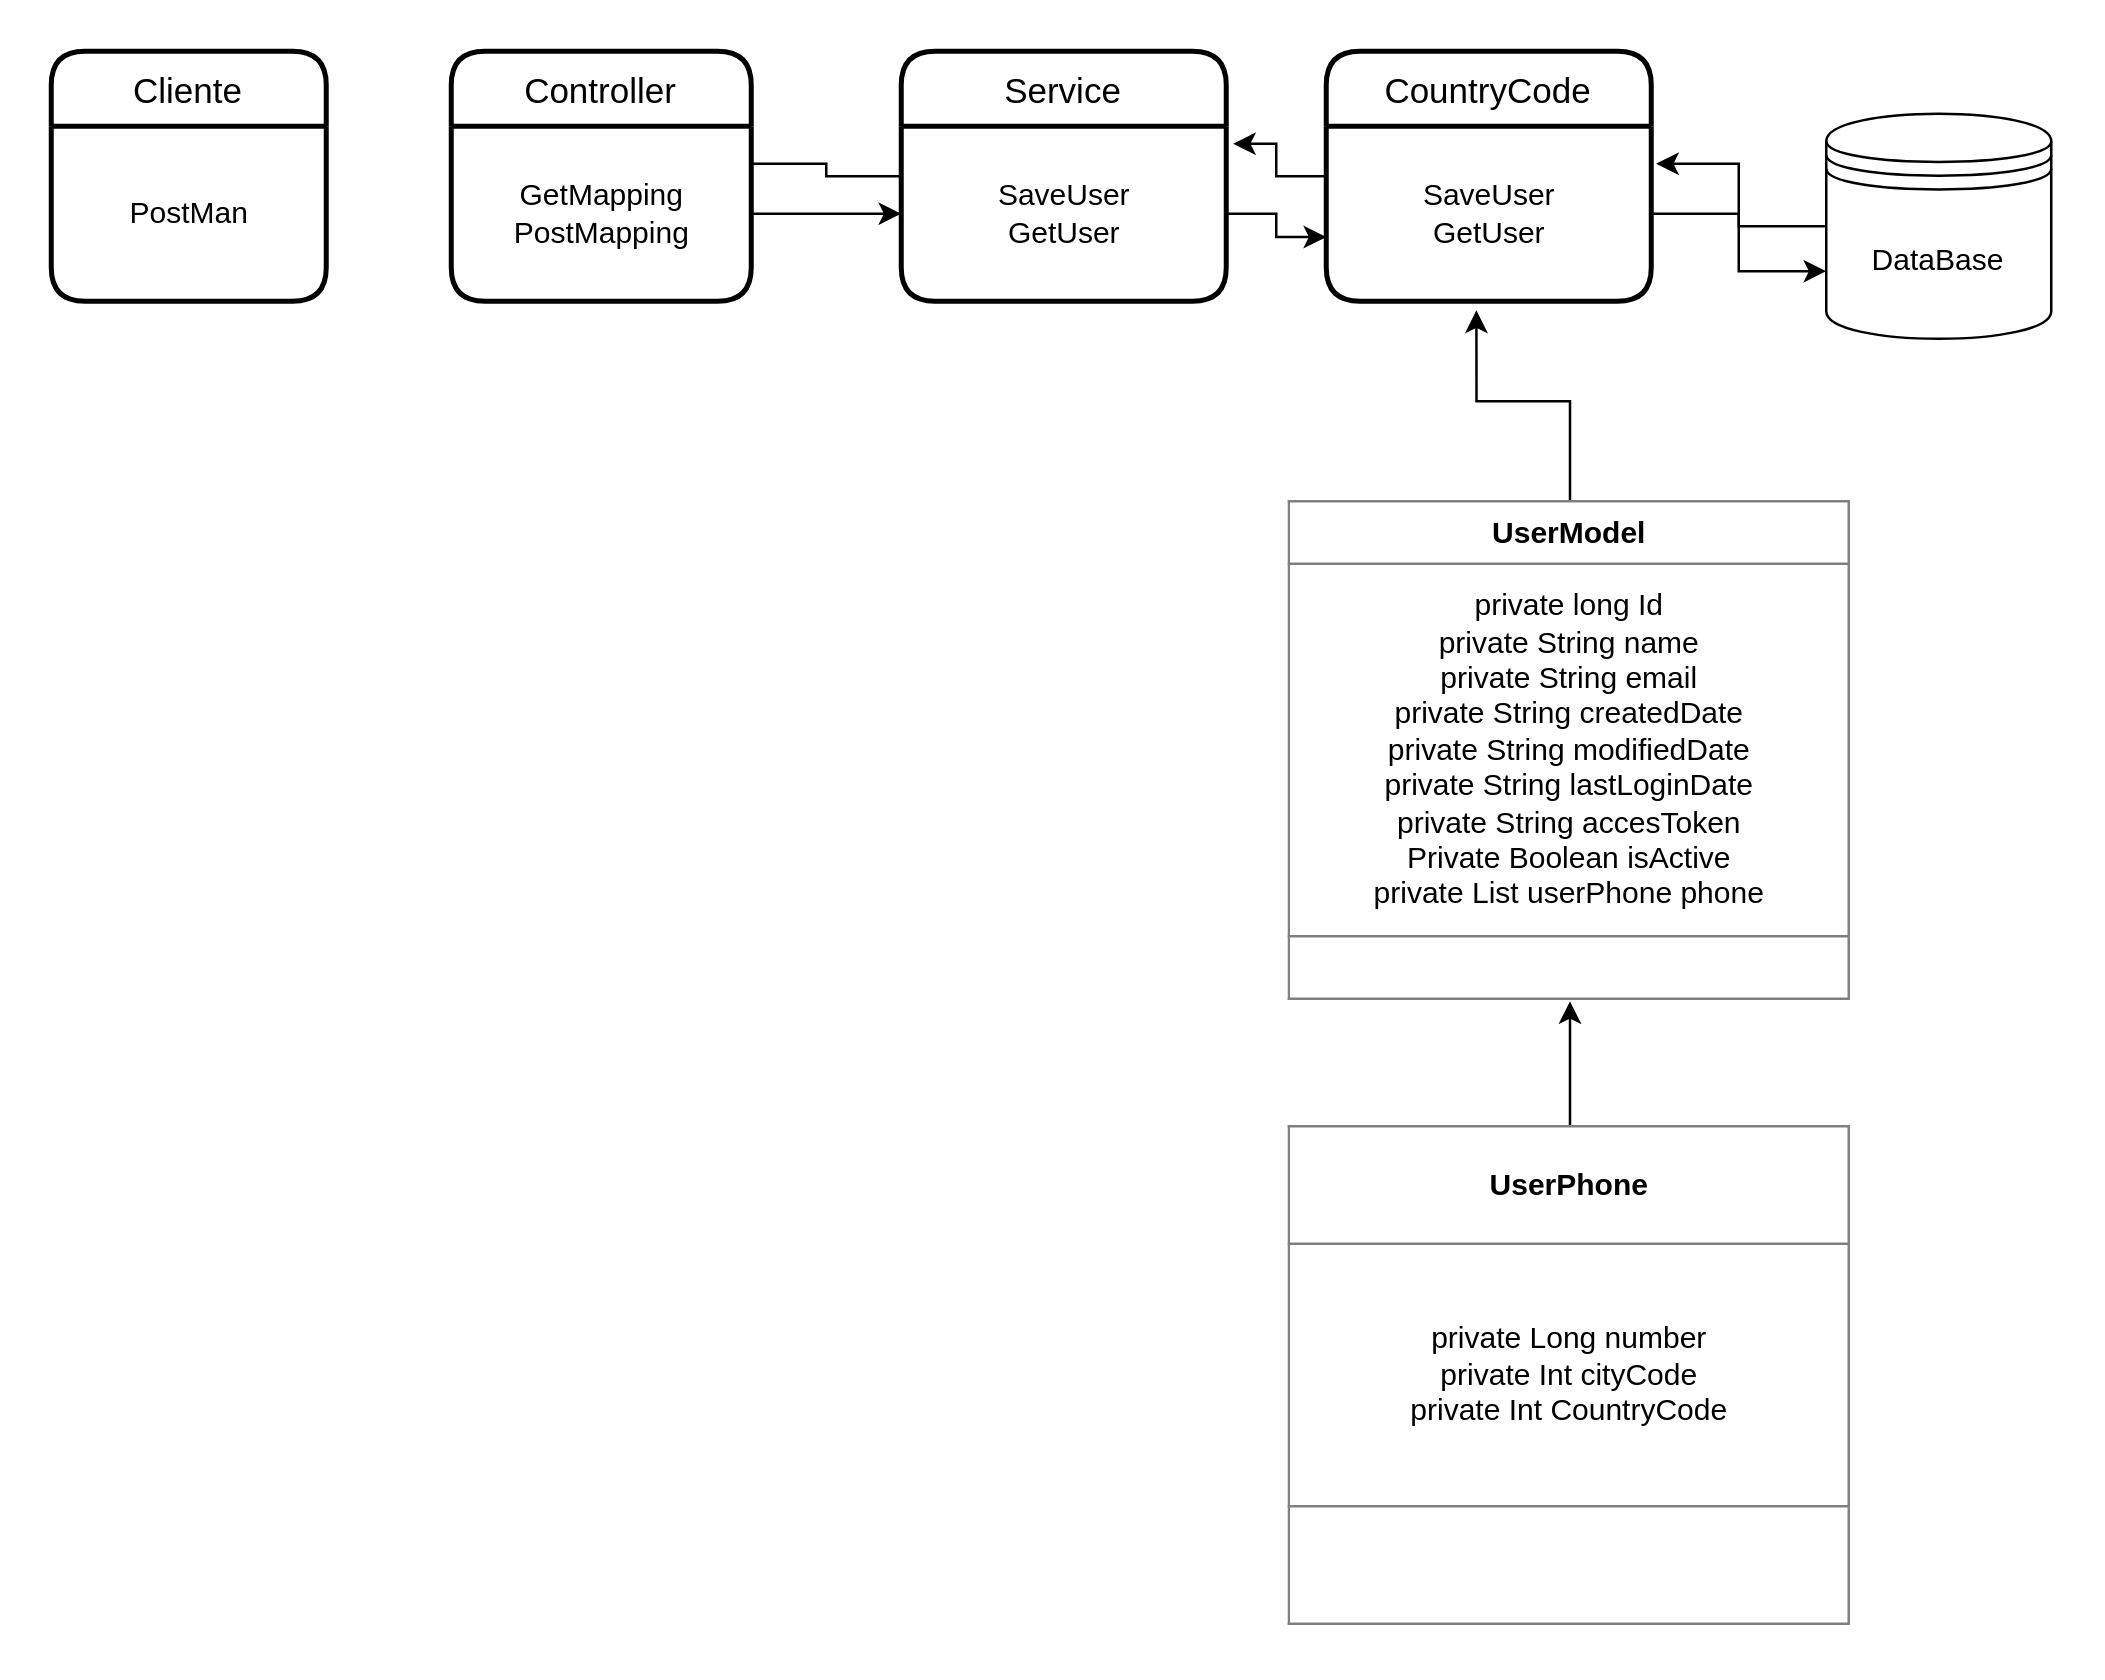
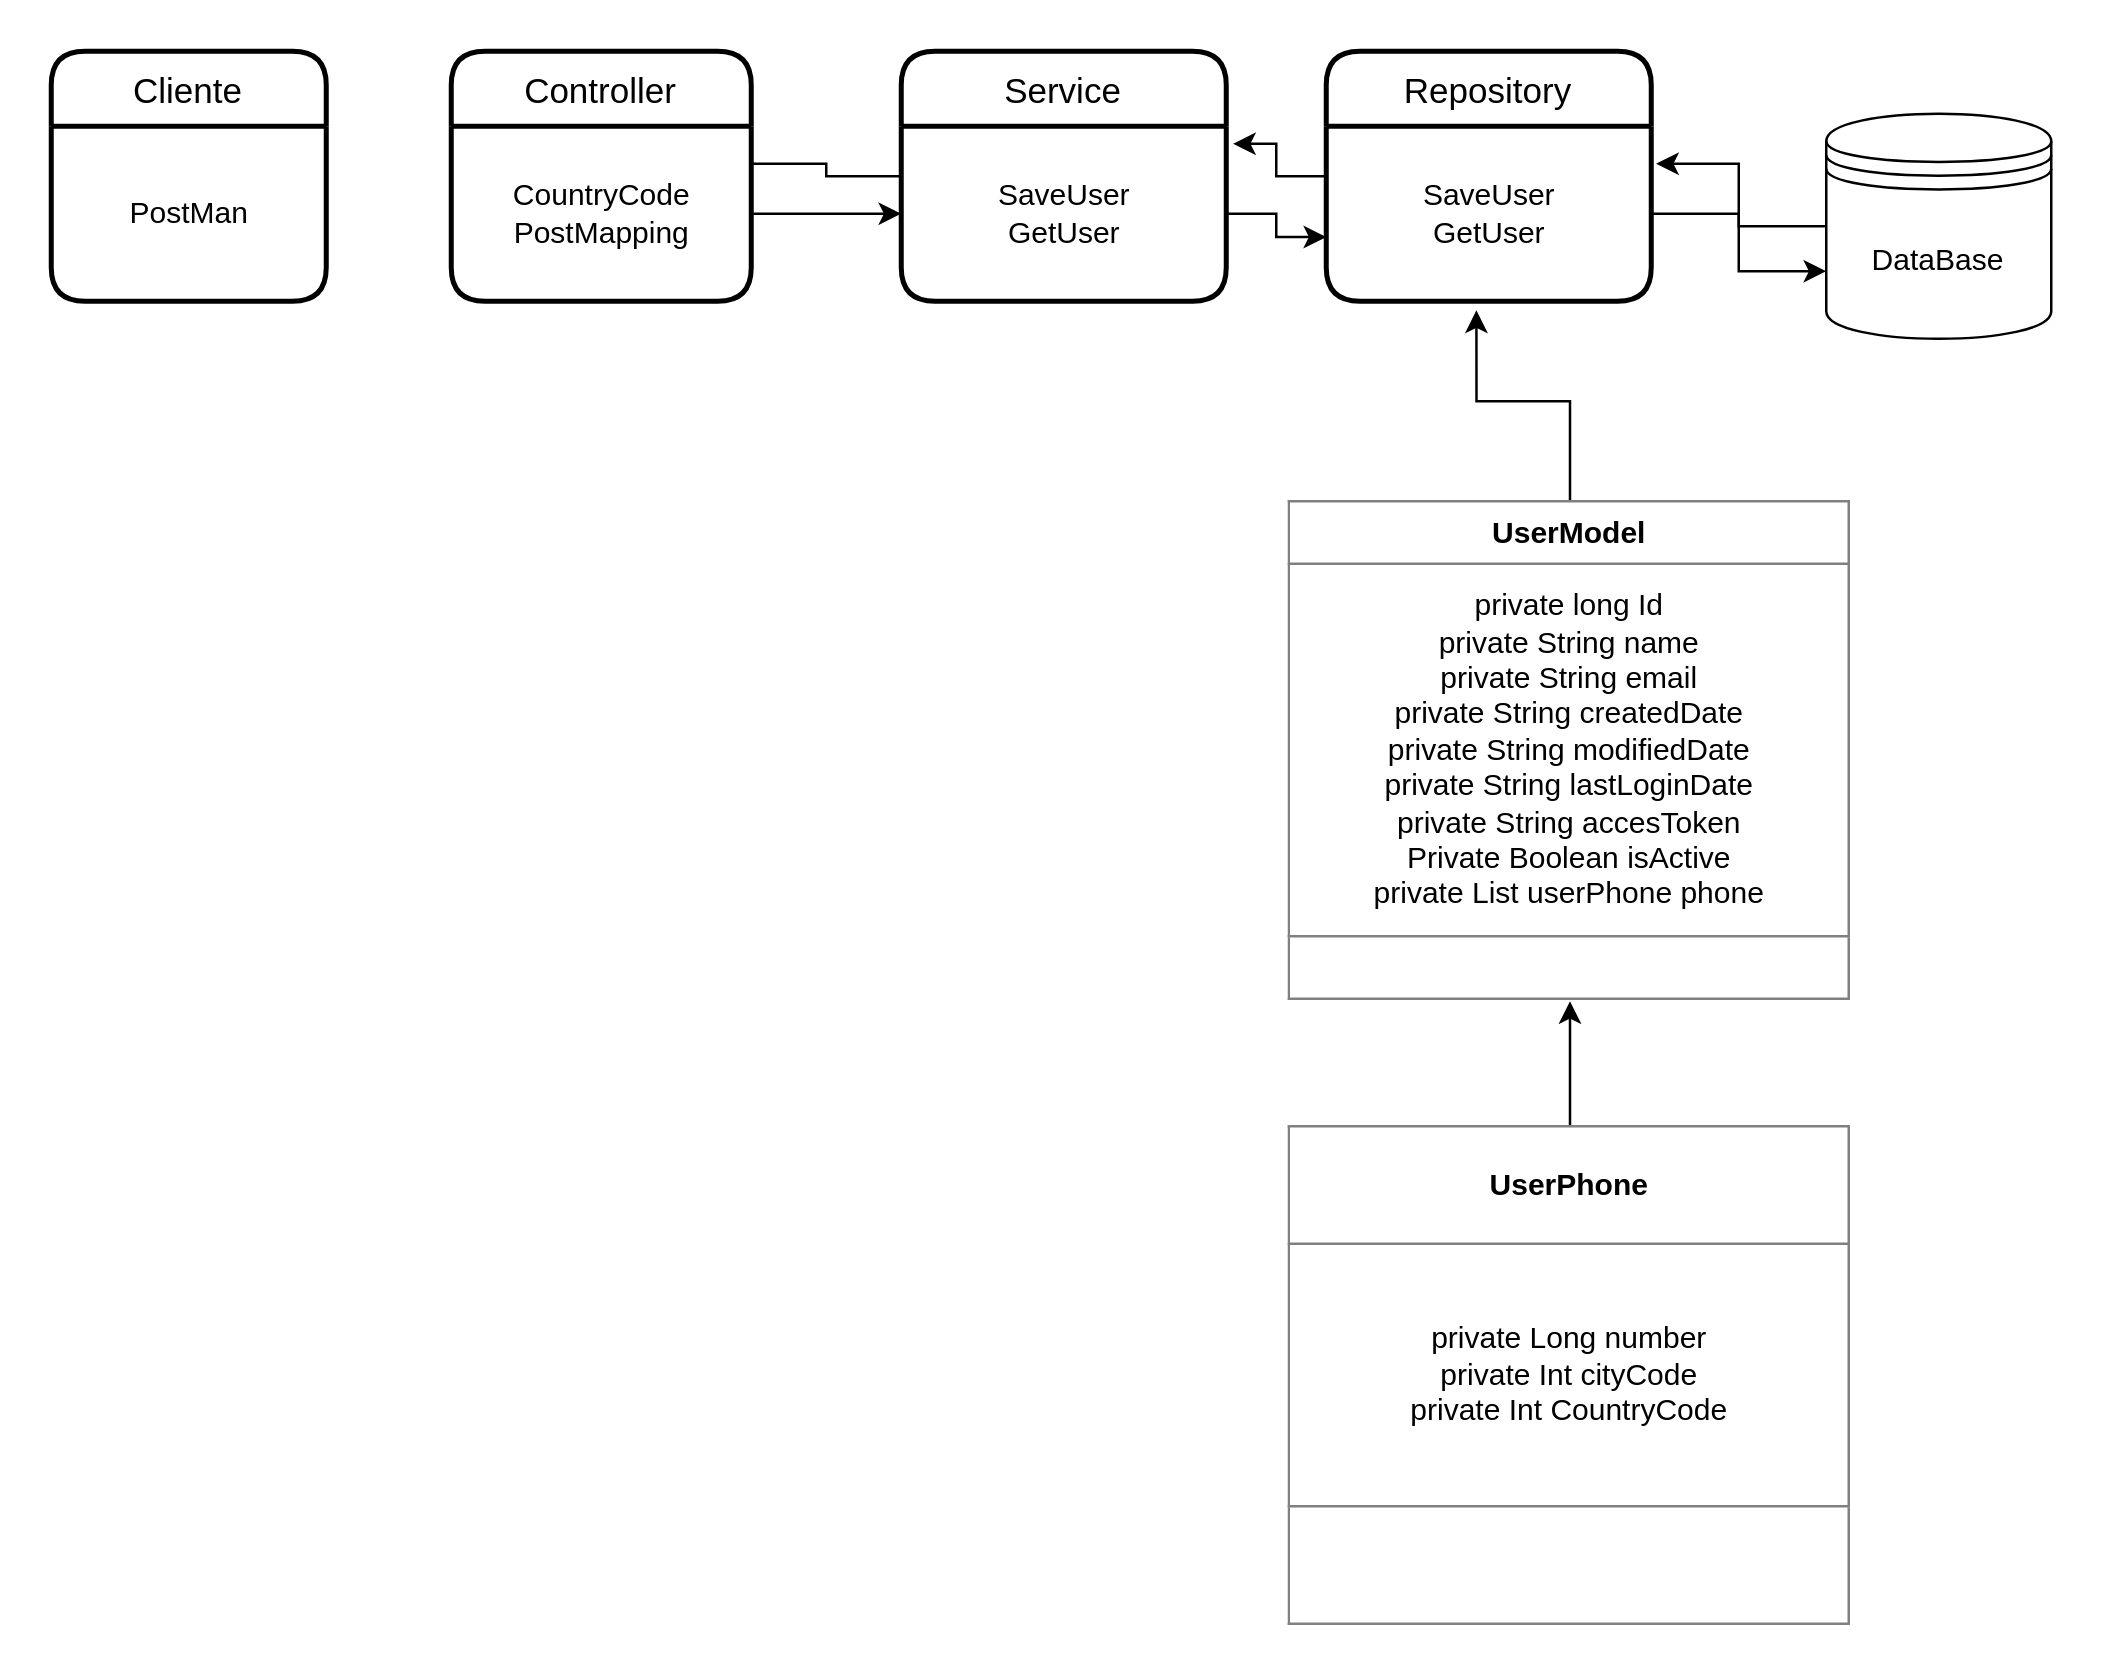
  <mxCell id="0" />
  <mxCell id="1" parent="0" />
  <mxCell id="2" value="Cliente" style="swimlane;childLayout=stackLayout;horizontal=1;startSize=30;horizontalStack=0;rounded=1;fontSize=14;fontStyle=0;strokeWidth=2;resizeParent=0;resizeLast=1;shadow=0;dashed=0;align=center;" vertex="1" parent="1"><mxGeometry x="20" y="20" width="110" height="100" as="geometry" /></mxCell>
  <mxCell id="3" value="PostMan" style="text;html=1;align=center;verticalAlign=middle;resizable=0;points=[];autosize=1;" vertex="1" parent="2"><mxGeometry y="30" width="110" height="70" as="geometry" /></mxCell>
  <mxCell id="4" value="Controller" style="swimlane;childLayout=stackLayout;horizontal=1;startSize=30;horizontalStack=0;rounded=1;fontSize=14;fontStyle=0;strokeWidth=2;resizeParent=0;resizeLast=1;shadow=0;dashed=0;align=center;" vertex="1" parent="1"><mxGeometry x="180" y="20" width="120" height="100" as="geometry" /></mxCell>
- <mxCell id="5" value="GetMapping&lt;br&gt;PostMapping&lt;br&gt;" style="text;html=1;align=center;verticalAlign=middle;resizable=0;points=[];autosize=1;" vertex="1" parent="4"><mxGeometry y="30" width="120" height="70" as="geometry" /></mxCell>
+ <mxCell id="5" value="CountryCode&lt;br&gt;PostMapping&lt;br&gt;" style="text;html=1;align=center;verticalAlign=middle;resizable=0;points=[];autosize=1;" vertex="1" parent="4"><mxGeometry y="30" width="120" height="70" as="geometry" /></mxCell>
  <mxCell id="6" style="edgeStyle=orthogonalEdgeStyle;rounded=0;orthogonalLoop=1;jettySize=auto;html=1;entryX=0.994;entryY=0.214;entryDx=0;entryDy=0;entryPerimeter=0;endArrow=none;" edge="1" parent="1" source="7" target="5"><mxGeometry relative="1" as="geometry" /></mxCell>
  <mxCell id="7" value="Service" style="swimlane;childLayout=stackLayout;horizontal=1;startSize=30;horizontalStack=0;rounded=1;fontSize=14;fontStyle=0;strokeWidth=2;resizeParent=0;resizeLast=1;shadow=0;dashed=0;align=center;" vertex="1" parent="1"><mxGeometry x="360" y="20" width="130" height="100" as="geometry" /></mxCell>
  <mxCell id="8" value="SaveUser&lt;br&gt;GetUser" style="text;html=1;align=center;verticalAlign=middle;resizable=0;points=[];autosize=1;" vertex="1" parent="7"><mxGeometry y="30" width="130" height="70" as="geometry" /></mxCell>
  <mxCell id="9" style="edgeStyle=orthogonalEdgeStyle;rounded=0;orthogonalLoop=1;jettySize=auto;html=1;" edge="1" parent="1" source="5" target="8"><mxGeometry relative="1" as="geometry" /></mxCell>
  <mxCell id="10" style="edgeStyle=orthogonalEdgeStyle;rounded=0;orthogonalLoop=1;jettySize=auto;html=1;entryX=1.021;entryY=0.1;entryDx=0;entryDy=0;entryPerimeter=0;" edge="1" parent="1" source="11" target="8"><mxGeometry relative="1" as="geometry" /></mxCell>
- <mxCell id="11" value="CountryCode" style="swimlane;childLayout=stackLayout;horizontal=1;startSize=30;horizontalStack=0;rounded=1;fontSize=14;fontStyle=0;strokeWidth=2;resizeParent=0;resizeLast=1;shadow=0;dashed=0;align=center;" vertex="1" parent="1"><mxGeometry x="530" y="20" width="130" height="100" as="geometry" /></mxCell>
+ <mxCell id="11" value="Repository" style="swimlane;childLayout=stackLayout;horizontal=1;startSize=30;horizontalStack=0;rounded=1;fontSize=14;fontStyle=0;strokeWidth=2;resizeParent=0;resizeLast=1;shadow=0;dashed=0;align=center;" vertex="1" parent="1"><mxGeometry x="530" y="20" width="130" height="100" as="geometry" /></mxCell>
  <mxCell id="12" value="SaveUser&lt;br&gt;GetUser" style="text;html=1;align=center;verticalAlign=middle;resizable=0;points=[];autosize=1;" vertex="1" parent="11"><mxGeometry y="30" width="130" height="70" as="geometry" /></mxCell>
  <mxCell id="13" style="edgeStyle=orthogonalEdgeStyle;rounded=0;orthogonalLoop=1;jettySize=auto;html=1;entryX=0.5;entryY=1;entryDx=0;entryDy=0;" edge="1" parent="1" source="14" target="16"><mxGeometry relative="1" as="geometry" /></mxCell>
  <mxCell id="14" value="&lt;table border=&quot;1&quot; width=&quot;100%&quot; cellpadding=&quot;4&quot; style=&quot;width: 100% ; height: 100% ; border-collapse: collapse&quot;&gt;&lt;tbody&gt;&lt;tr&gt;&lt;th align=&quot;center&quot;&gt;UserPhone&lt;/th&gt;&lt;/tr&gt;&lt;tr&gt;&lt;td align=&quot;center&quot;&gt;private Long number&lt;br&gt;private Int cityCode&lt;br&gt;private Int CountryCode&lt;/td&gt;&lt;/tr&gt;&lt;tr&gt;&lt;td align=&quot;center&quot;&gt;&lt;br&gt;&lt;/td&gt;&lt;/tr&gt;&lt;/tbody&gt;&lt;/table&gt;" style="text;html=1;strokeColor=none;fillColor=none;overflow=fill;" vertex="1" parent="1"><mxGeometry x="515" y="450" width="225" height="200" as="geometry" /></mxCell>
  <mxCell id="15" style="edgeStyle=orthogonalEdgeStyle;rounded=0;orthogonalLoop=1;jettySize=auto;html=1;entryX=0.462;entryY=1.052;entryDx=0;entryDy=0;entryPerimeter=0;" edge="1" parent="1" source="16" target="12"><mxGeometry relative="1" as="geometry" /></mxCell>
  <mxCell id="16" value="&lt;table border=&quot;1&quot; width=&quot;100%&quot; cellpadding=&quot;4&quot; style=&quot;width: 100% ; height: 100% ; border-collapse: collapse&quot;&gt;&lt;tbody&gt;&lt;tr&gt;&lt;th align=&quot;center&quot;&gt;UserModel&lt;/th&gt;&lt;/tr&gt;&lt;tr&gt;&lt;td align=&quot;center&quot;&gt;private long Id&lt;br&gt;private String name&lt;br&gt;private String email&lt;br&gt;private String createdDate&lt;br&gt;private String modifiedDate&lt;br&gt;private String lastLoginDate&lt;br&gt;private String accesToken&lt;br&gt;Private Boolean isActive&lt;br&gt;private List userPhone phone&lt;br&gt;&lt;/td&gt;&lt;/tr&gt;&lt;tr&gt;&lt;td align=&quot;center&quot;&gt;&lt;br&gt;&lt;/td&gt;&lt;/tr&gt;&lt;/tbody&gt;&lt;/table&gt;" style="text;html=1;strokeColor=none;fillColor=none;overflow=fill;" vertex="1" parent="1"><mxGeometry x="515" y="200" width="225" height="200" as="geometry" /></mxCell>
  <mxCell id="17" style="edgeStyle=orthogonalEdgeStyle;rounded=0;orthogonalLoop=1;jettySize=auto;html=1;entryX=1.015;entryY=0.214;entryDx=0;entryDy=0;entryPerimeter=0;" edge="1" parent="1" source="18" target="12"><mxGeometry relative="1" as="geometry" /></mxCell>
  <mxCell id="18" value="DataBase" style="shape=datastore;whiteSpace=wrap;html=1;" vertex="1" parent="1"><mxGeometry x="730" y="45" width="90" height="90" as="geometry" /></mxCell>
  <mxCell id="19" style="edgeStyle=orthogonalEdgeStyle;rounded=0;orthogonalLoop=1;jettySize=auto;html=1;entryX=0;entryY=0.7;entryDx=0;entryDy=0;" edge="1" parent="1" source="12" target="18"><mxGeometry relative="1" as="geometry" /></mxCell>
  <mxCell id="20" style="edgeStyle=orthogonalEdgeStyle;rounded=0;orthogonalLoop=1;jettySize=auto;html=1;entryX=0;entryY=0.633;entryDx=0;entryDy=0;entryPerimeter=0;" edge="1" parent="1" source="8" target="12"><mxGeometry relative="1" as="geometry" /></mxCell>
